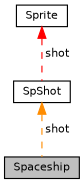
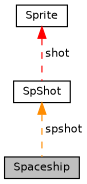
  digraph {
    node [color=black fillcolor=white fontname=Helvetica fontsize=10 shape=record style=filled]
    edge [dir=back fontname=Helvetica fontsize=10 labelfontname=Helvetica labelfontsize=10 style=dashed]
    n1 [fillcolor=grey75 fontcolor=black height=0.2 label=Spaceship width=0.4]
    n2 [height=0.2 label=SpShot width=0.4]
    n3 [height=0.2 label=Sprite width=0.4]
-   n2 -> n1 [color=darkorange label=" shot"]
+   n2 -> n1 [color=darkorange label=" spshot"]
    n3 -> n2 [color=red label=" shot"]
  }
